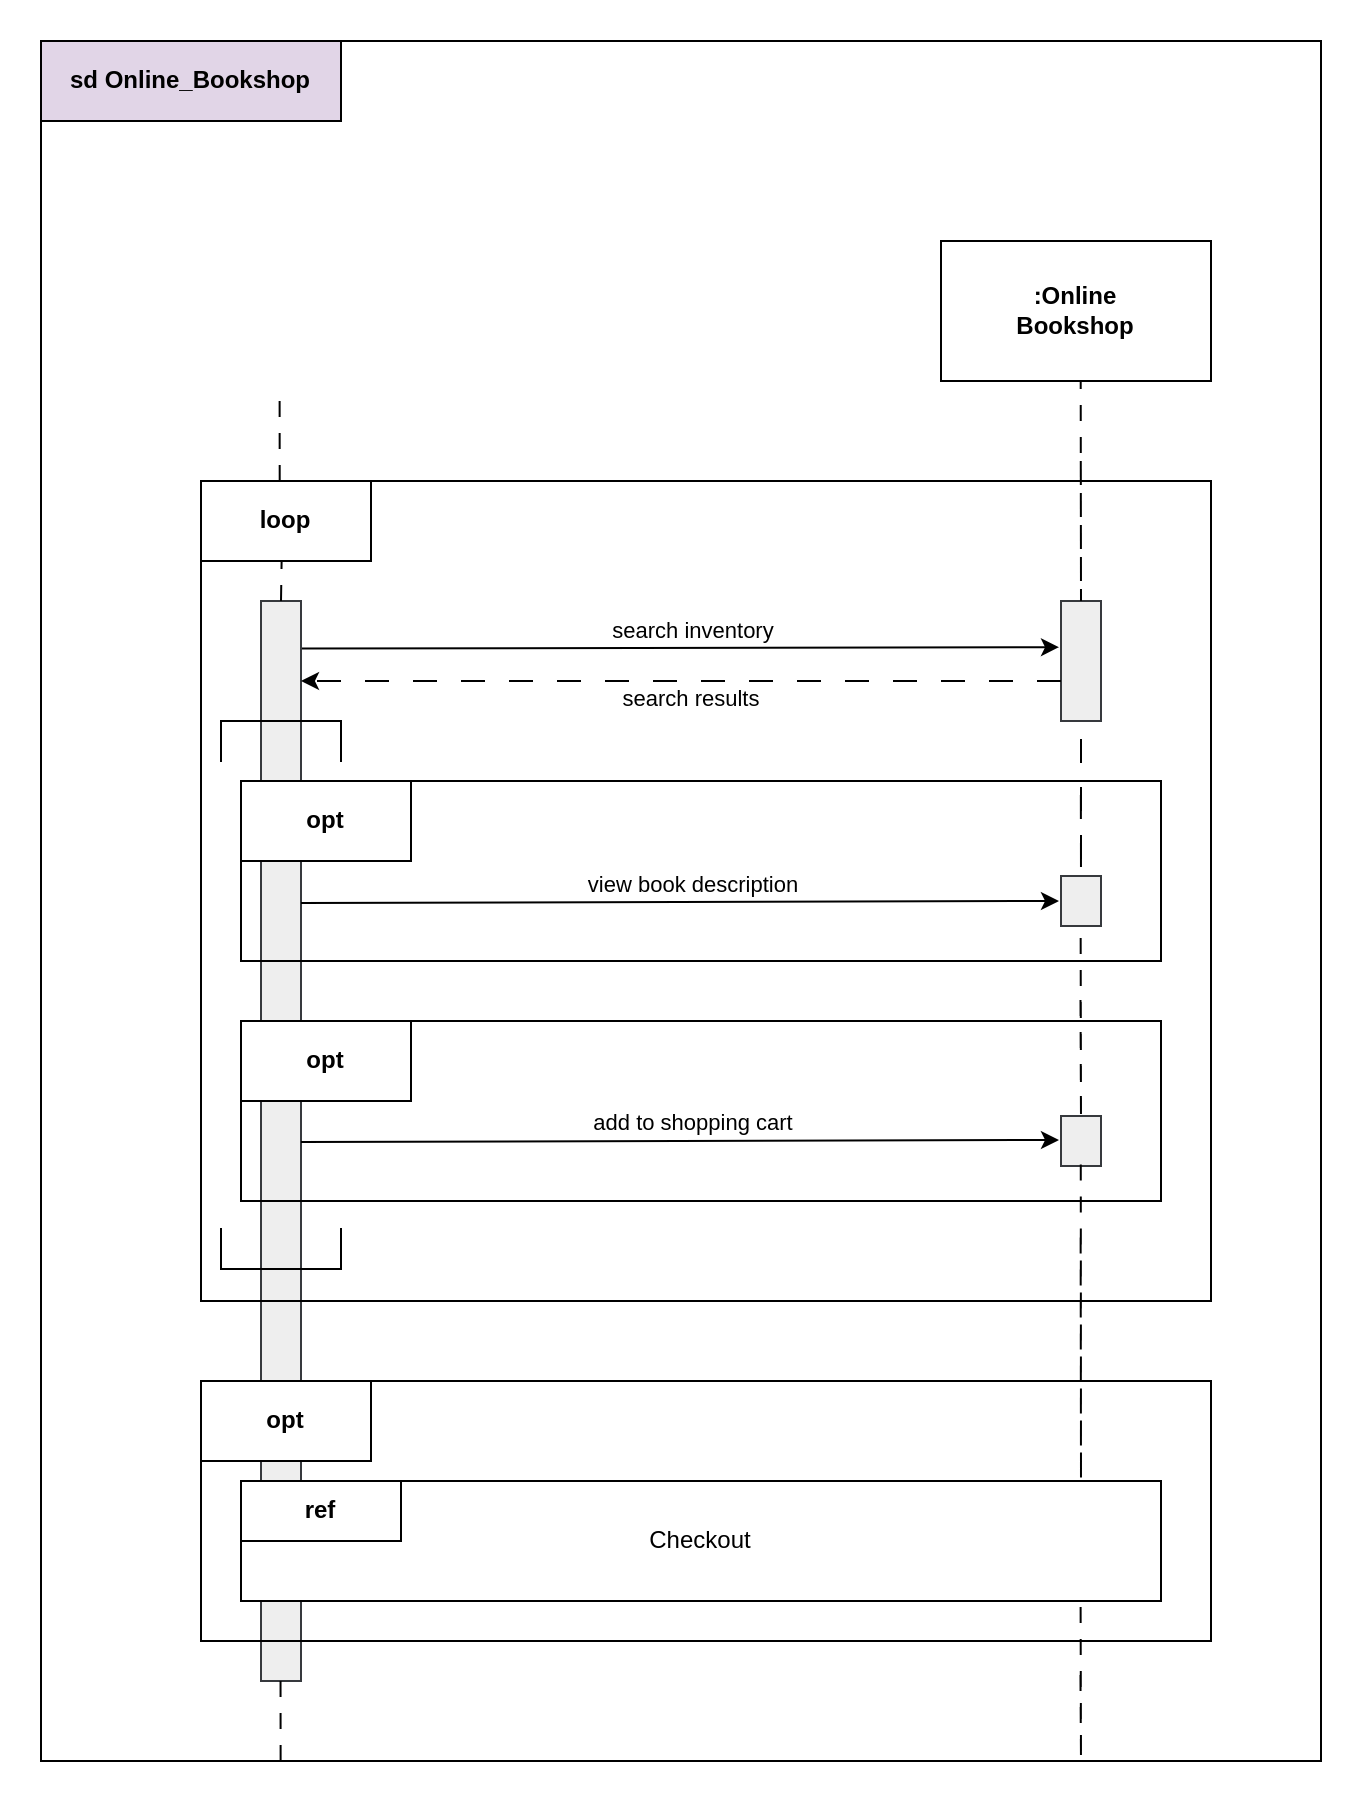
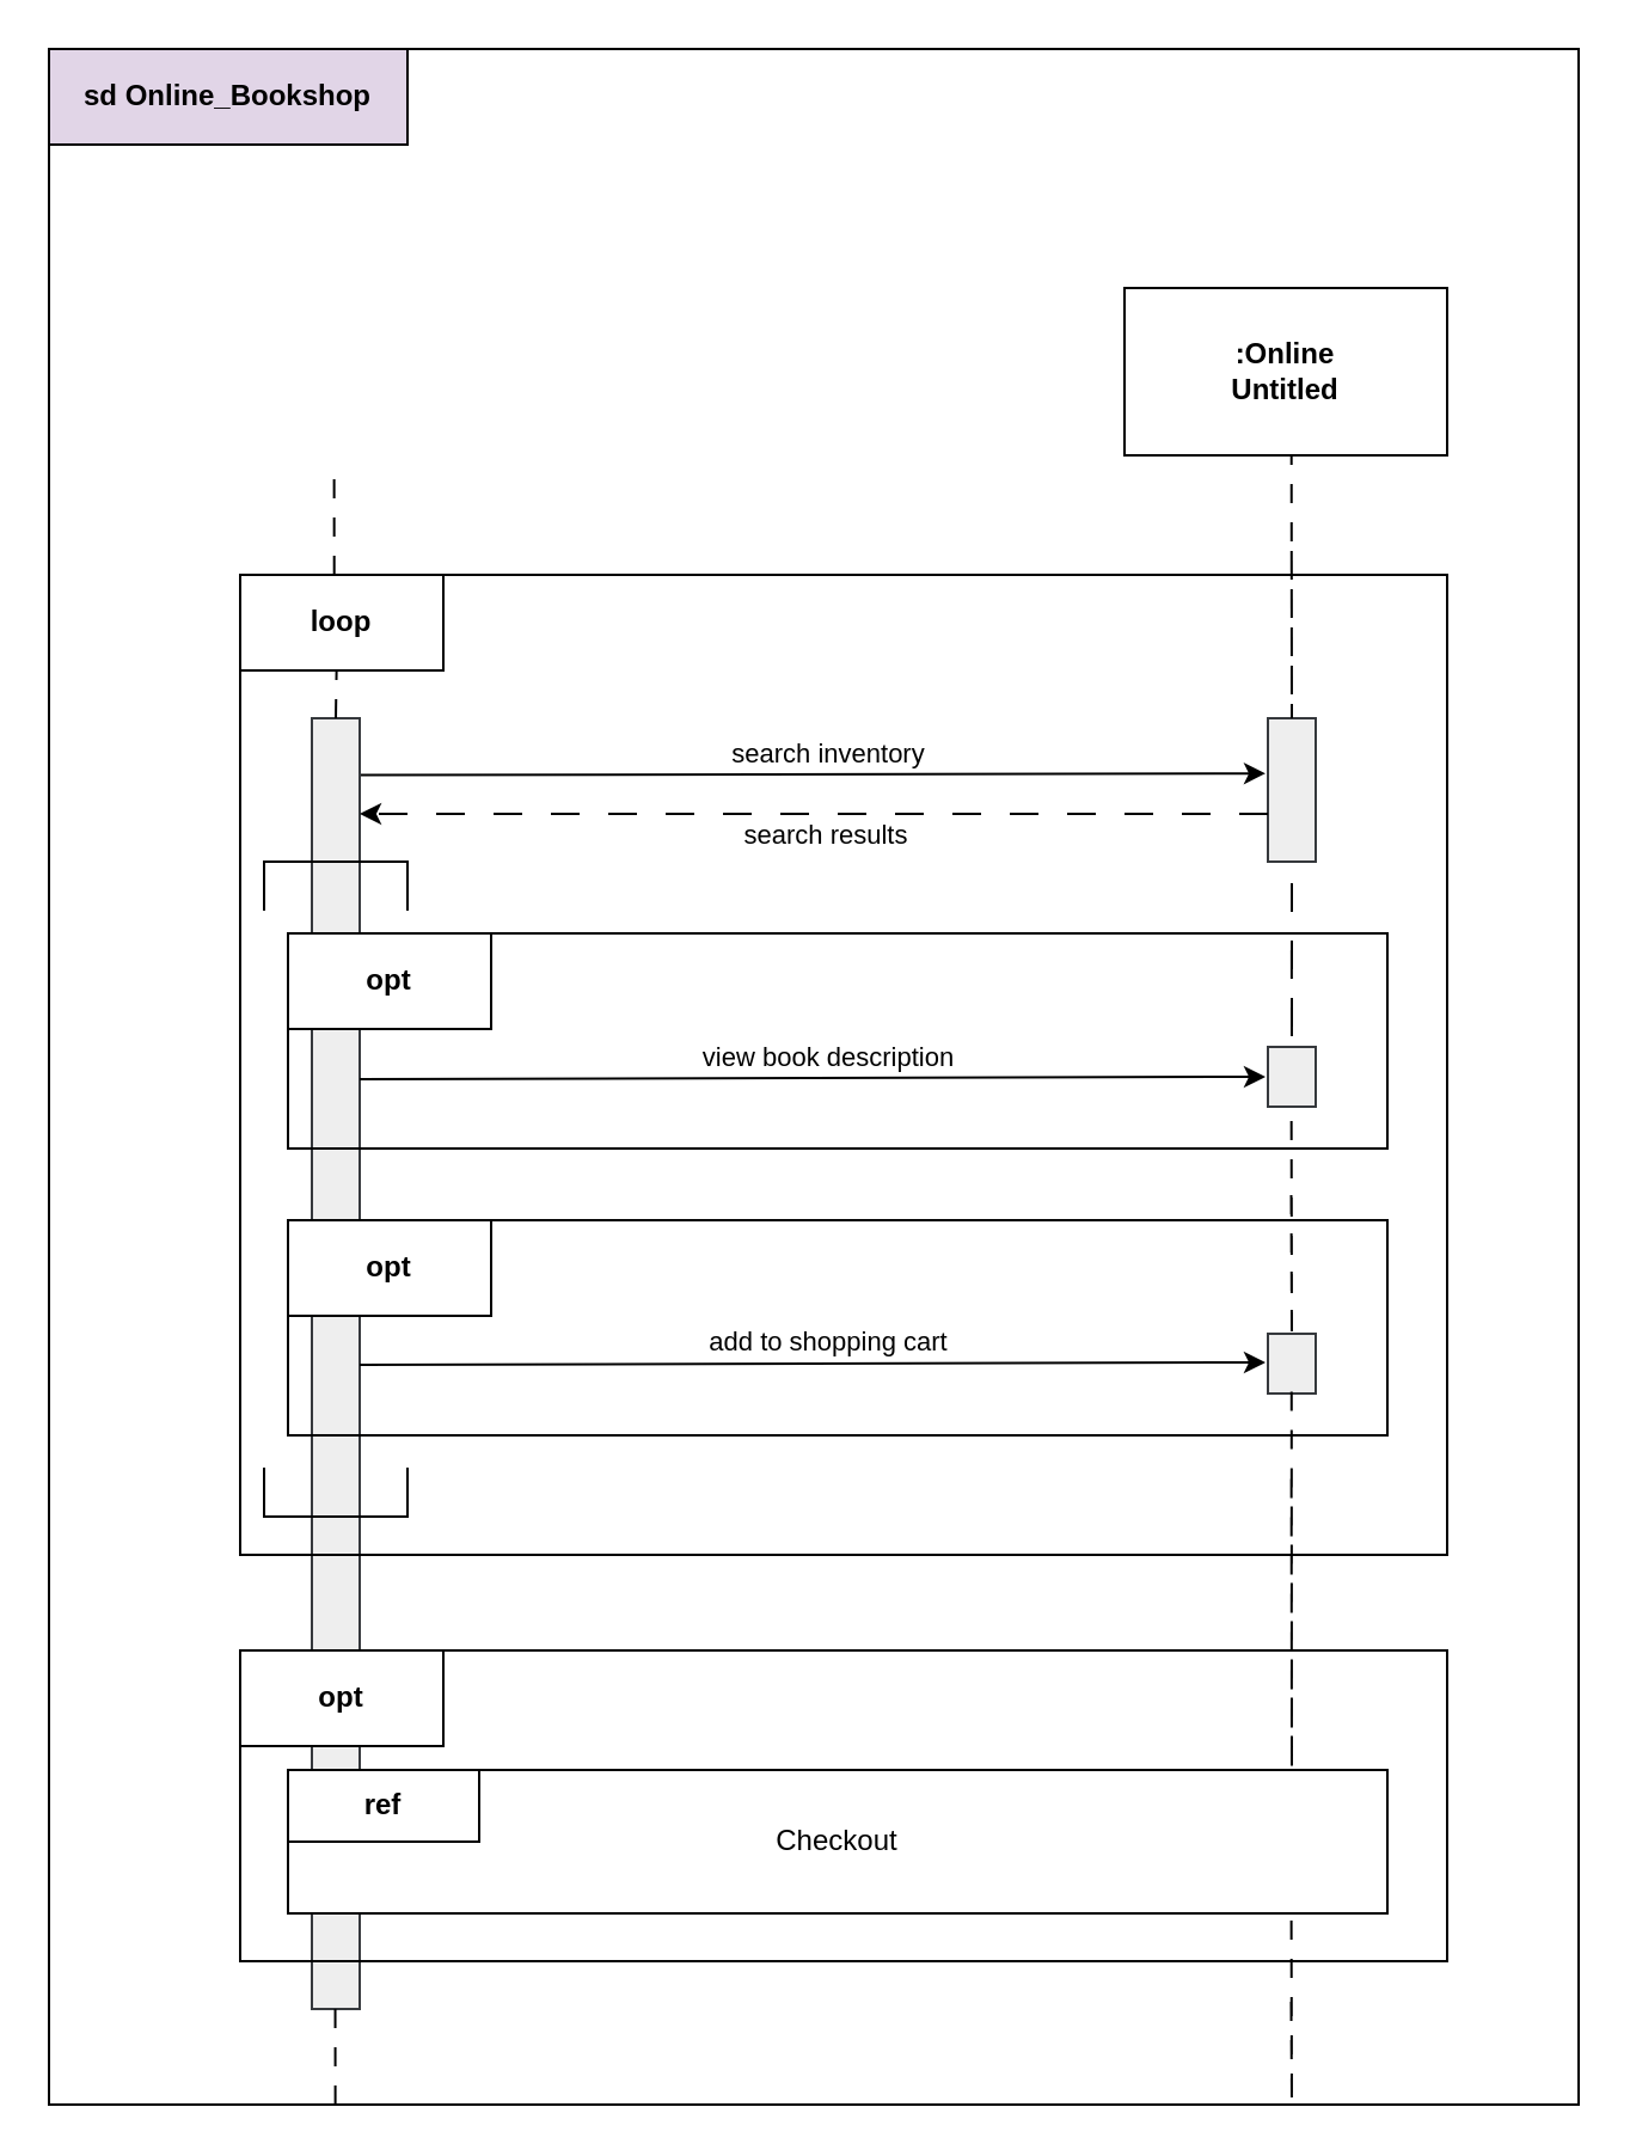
  <mxCell id="0" />
  <mxCell id="1" value="Untitled Layer" parent="0" />
  <mxCell id="2" parent="0" />
  <mxCell id="3" value="" style="rounded=0;whiteSpace=wrap;html=1;" vertex="1" parent="2"><mxGeometry x="20" y="20" width="640" height="860" as="geometry" /></mxCell>
  <mxCell id="4" value="&lt;b&gt;sd Online_Bookshop&lt;/b&gt;" style="rounded=0;whiteSpace=wrap;html=1;fillColor=#e1d5e7;" vertex="1" parent="2"><mxGeometry x="20" y="20" width="150" height="40" as="geometry" /></mxCell>
- <mxCell id="5" value="&lt;b&gt;:Online&lt;/b&gt;&lt;div&gt;&lt;b&gt;Bookshop&lt;/b&gt;&lt;/div&gt;" style="rounded=0;whiteSpace=wrap;html=1;" vertex="1" parent="2"><mxGeometry x="470" y="120" width="135" height="70" as="geometry" /></mxCell>
+ <mxCell id="5" value="&lt;b&gt;:Online&lt;/b&gt;&lt;div&gt;&lt;b&gt;Untitled&lt;/b&gt;&lt;/div&gt;" style="rounded=0;whiteSpace=wrap;html=1;" vertex="1" parent="2"><mxGeometry x="470" y="120" width="135" height="70" as="geometry" /></mxCell>
  <mxCell id="6" value="&lt;b&gt;loop&lt;/b&gt;" style="rounded=0;whiteSpace=wrap;html=1;" vertex="1" parent="2"><mxGeometry x="100" y="240" width="85" height="40" as="geometry" /></mxCell>
  <mxCell id="7" value="" style="rounded=0;whiteSpace=wrap;html=1;fillColor=#eeeeee;strokeColor=#36393d;" vertex="1" parent="2"><mxGeometry x="530" y="300" width="20" height="60" as="geometry" /></mxCell>
  <mxCell id="8" value="" style="endArrow=none;html=1;rounded=0;entryX=0.997;entryY=0.044;entryDx=0;entryDy=0;entryPerimeter=0;startArrow=classic;startFill=1;exitX=-0.05;exitY=0.385;exitDx=0;exitDy=0;exitPerimeter=0;" edge="1" parent="2" source="7" target="10"><mxGeometry width="50" height="50" relative="1" as="geometry"><mxPoint x="530" y="318" as="sourcePoint" /><mxPoint x="150" y="321.71" as="targetPoint" /></mxGeometry></mxCell>
  <mxCell id="9" value="search inventory" style="edgeLabel;html=1;align=center;verticalAlign=middle;resizable=0;points=[];" vertex="1" connectable="0" parent="8"><mxGeometry x="-0.029" y="2" relative="1" as="geometry"><mxPoint y="-11" as="offset" /></mxGeometry></mxCell>
  <mxCell id="10" value="" style="rounded=0;whiteSpace=wrap;html=1;fillColor=#eeeeee;strokeColor=#36393d;" vertex="1" parent="2"><mxGeometry x="130" y="300" width="20" height="540" as="geometry" /></mxCell>
  <mxCell id="11" value="" style="endArrow=classic;html=1;rounded=0;entryX=0.997;entryY=0.044;entryDx=0;entryDy=0;entryPerimeter=0;startArrow=none;startFill=0;endFill=1;dashed=1;dashPattern=12 12;" edge="1" parent="2"><mxGeometry width="50" height="50" relative="1" as="geometry"><mxPoint x="530" y="340" as="sourcePoint" /><mxPoint x="150" y="340" as="targetPoint" /></mxGeometry></mxCell>
  <mxCell id="12" value="search results" style="edgeLabel;html=1;align=center;verticalAlign=middle;resizable=0;points=[];" vertex="1" connectable="0" parent="11"><mxGeometry x="-0.022" y="1" relative="1" as="geometry"><mxPoint y="7" as="offset" /></mxGeometry></mxCell>
  <mxCell id="13" value="" style="rounded=0;whiteSpace=wrap;html=1;fillColor=none;" vertex="1" parent="2"><mxGeometry x="120" y="510" width="460" height="90" as="geometry" /></mxCell>
  <mxCell id="14" value="" style="rounded=0;whiteSpace=wrap;html=1;fillColor=none;" vertex="1" parent="2"><mxGeometry x="120" y="390" width="460" height="90" as="geometry" /></mxCell>
  <mxCell id="15" value="" style="rounded=0;whiteSpace=wrap;html=1;fillColor=none;" vertex="1" parent="2"><mxGeometry x="100" y="690" width="505" height="130" as="geometry" /></mxCell>
  <mxCell id="16" value="&lt;b&gt;opt&lt;/b&gt;" style="rounded=0;whiteSpace=wrap;html=1;" vertex="1" parent="2"><mxGeometry x="120" y="390" width="85" height="40" as="geometry" /></mxCell>
  <mxCell id="17" value="" style="rounded=0;whiteSpace=wrap;html=1;fillColor=#eeeeee;strokeColor=#36393d;" vertex="1" parent="2"><mxGeometry x="530" y="437.5" width="20" height="25" as="geometry" /></mxCell>
  <mxCell id="18" value="" style="endArrow=none;html=1;rounded=0;entryX=0.997;entryY=0.044;entryDx=0;entryDy=0;entryPerimeter=0;startArrow=classic;startFill=1;exitX=-0.05;exitY=0.385;exitDx=0;exitDy=0;exitPerimeter=0;" edge="1" parent="2"><mxGeometry width="50" height="50" relative="1" as="geometry"><mxPoint x="529" y="450" as="sourcePoint" /><mxPoint x="150" y="451" as="targetPoint" /></mxGeometry></mxCell>
  <mxCell id="19" value="view book description" style="edgeLabel;html=1;align=center;verticalAlign=middle;resizable=0;points=[];" vertex="1" connectable="0" parent="18"><mxGeometry x="-0.029" y="2" relative="1" as="geometry"><mxPoint y="-11" as="offset" /></mxGeometry></mxCell>
  <mxCell id="20" value="&lt;b&gt;opt&lt;/b&gt;" style="rounded=0;whiteSpace=wrap;html=1;" vertex="1" parent="2"><mxGeometry x="120" y="510" width="85" height="40" as="geometry" /></mxCell>
  <mxCell id="21" value="" style="rounded=0;whiteSpace=wrap;html=1;fillColor=#eeeeee;strokeColor=#36393d;" vertex="1" parent="2"><mxGeometry x="530" y="557.5" width="20" height="25" as="geometry" /></mxCell>
  <mxCell id="22" value="" style="endArrow=none;html=1;rounded=0;entryX=0.997;entryY=0.044;entryDx=0;entryDy=0;entryPerimeter=0;startArrow=classic;startFill=1;exitX=-0.05;exitY=0.385;exitDx=0;exitDy=0;exitPerimeter=0;" edge="1" parent="2"><mxGeometry width="50" height="50" relative="1" as="geometry"><mxPoint x="529" y="569.5" as="sourcePoint" /><mxPoint x="150" y="570.5" as="targetPoint" /></mxGeometry></mxCell>
  <mxCell id="23" value="add to shopping cart" style="edgeLabel;html=1;align=center;verticalAlign=middle;resizable=0;points=[];" vertex="1" connectable="0" parent="22"><mxGeometry x="-0.029" y="2" relative="1" as="geometry"><mxPoint y="-11" as="offset" /></mxGeometry></mxCell>
  <mxCell id="24" value="&lt;b&gt;opt&lt;/b&gt;" style="rounded=0;whiteSpace=wrap;html=1;" vertex="1" parent="2"><mxGeometry x="100" y="690" width="85" height="40" as="geometry" /></mxCell>
  <mxCell id="25" value="Checkout" style="rounded=0;whiteSpace=wrap;html=1;fillColor=default;" vertex="1" parent="2"><mxGeometry x="120" y="740" width="460" height="60" as="geometry" /></mxCell>
  <mxCell id="26" value="&lt;b&gt;ref&lt;/b&gt;" style="rounded=0;whiteSpace=wrap;html=1;" vertex="1" parent="2"><mxGeometry x="120" y="740" width="80" height="30" as="geometry" /></mxCell>
  <mxCell id="27" value="" style="rounded=0;whiteSpace=wrap;html=1;fillColor=none;" vertex="1" parent="2"><mxGeometry x="100" y="240" width="505" height="410" as="geometry" /></mxCell>
  <mxCell id="28" value="" style="shape=partialRectangle;whiteSpace=wrap;html=1;bottom=1;right=1;left=1;top=0;fillColor=none;routingCenterX=-0.5;rotation=-180;" vertex="1" parent="2"><mxGeometry x="110" y="360" width="60" height="20" as="geometry" /></mxCell>
  <mxCell id="29" value="" style="shape=partialRectangle;whiteSpace=wrap;html=1;bottom=1;right=1;left=1;top=0;fillColor=none;routingCenterX=-0.5;rotation=0;" vertex="1" parent="2"><mxGeometry x="110" y="614" width="60" height="20" as="geometry" /></mxCell>
  <mxCell id="30" value="" style="endArrow=none;html=1;rounded=0;exitX=0.07;exitY=0;exitDx=0;exitDy=0;exitPerimeter=0;dashed=1;dashPattern=8 8;" edge="1" parent="2"><mxGeometry width="50" height="50" relative="1" as="geometry"><mxPoint x="139.35" y="240" as="sourcePoint" /><mxPoint x="139.31" y="200" as="targetPoint" /></mxGeometry></mxCell>
  <mxCell id="31" value="" style="endArrow=none;html=1;rounded=0;dashed=1;dashPattern=8 8;" edge="1" parent="2"><mxGeometry width="50" height="50" relative="1" as="geometry"><mxPoint x="140" y="300" as="sourcePoint" /><mxPoint x="140.31" y="280" as="targetPoint" /></mxGeometry></mxCell>
  <mxCell id="32" value="" style="endArrow=none;html=1;rounded=0;exitX=0.07;exitY=0;exitDx=0;exitDy=0;exitPerimeter=0;dashed=1;dashPattern=8 8;" edge="1" parent="2"><mxGeometry width="50" height="50" relative="1" as="geometry"><mxPoint x="139.81" y="880" as="sourcePoint" /><mxPoint x="139.77" y="840" as="targetPoint" /></mxGeometry></mxCell>
  <mxCell id="33" value="" style="endArrow=none;html=1;rounded=0;exitX=0.07;exitY=0;exitDx=0;exitDy=0;exitPerimeter=0;dashed=1;dashPattern=8 8;" edge="1" parent="2"><mxGeometry width="50" height="50" relative="1" as="geometry"><mxPoint x="539.89" y="230" as="sourcePoint" /><mxPoint x="539.85" y="190" as="targetPoint" /><Array as="points"><mxPoint x="540" y="300" /></Array></mxGeometry></mxCell>
  <mxCell id="34" value="" style="endArrow=none;html=1;rounded=0;exitX=0.07;exitY=0;exitDx=0;exitDy=0;exitPerimeter=0;dashed=1;dashPattern=12 12;" edge="1" parent="2"><mxGeometry width="50" height="50" relative="1" as="geometry"><mxPoint x="539.93" y="397" as="sourcePoint" /><mxPoint x="540" y="360" as="targetPoint" /><Array as="points"><mxPoint x="540" y="437" /></Array></mxGeometry></mxCell>
  <mxCell id="35" value="" style="endArrow=none;html=1;rounded=0;exitX=0.07;exitY=0;exitDx=0;exitDy=0;exitPerimeter=0;dashed=1;dashPattern=8 8;" edge="1" parent="2"><mxGeometry width="50" height="50" relative="1" as="geometry"><mxPoint x="539.75" y="499.5" as="sourcePoint" /><mxPoint x="539.82" y="462.5" as="targetPoint" /><Array as="points"><mxPoint x="540" y="560" /></Array></mxGeometry></mxCell>
  <mxCell id="36" value="" style="endArrow=none;html=1;rounded=0;exitX=0.07;exitY=0;exitDx=0;exitDy=0;exitPerimeter=0;dashed=1;dashPattern=8 8;" edge="1" parent="2"><mxGeometry width="50" height="50" relative="1" as="geometry"><mxPoint x="539.82" y="618.25" as="sourcePoint" /><mxPoint x="539.89" y="581.25" as="targetPoint" /><Array as="points"><mxPoint x="540" y="740" /></Array></mxGeometry></mxCell>
  <mxCell id="37" value="" style="endArrow=none;html=1;rounded=0;exitX=0.07;exitY=0;exitDx=0;exitDy=0;exitPerimeter=0;dashed=1;dashPattern=8 8;" edge="1" parent="2"><mxGeometry width="50" height="50" relative="1" as="geometry"><mxPoint x="539.73" y="837" as="sourcePoint" /><mxPoint x="539.8" y="800" as="targetPoint" /><Array as="points"><mxPoint x="540" y="880" /></Array></mxGeometry></mxCell>
